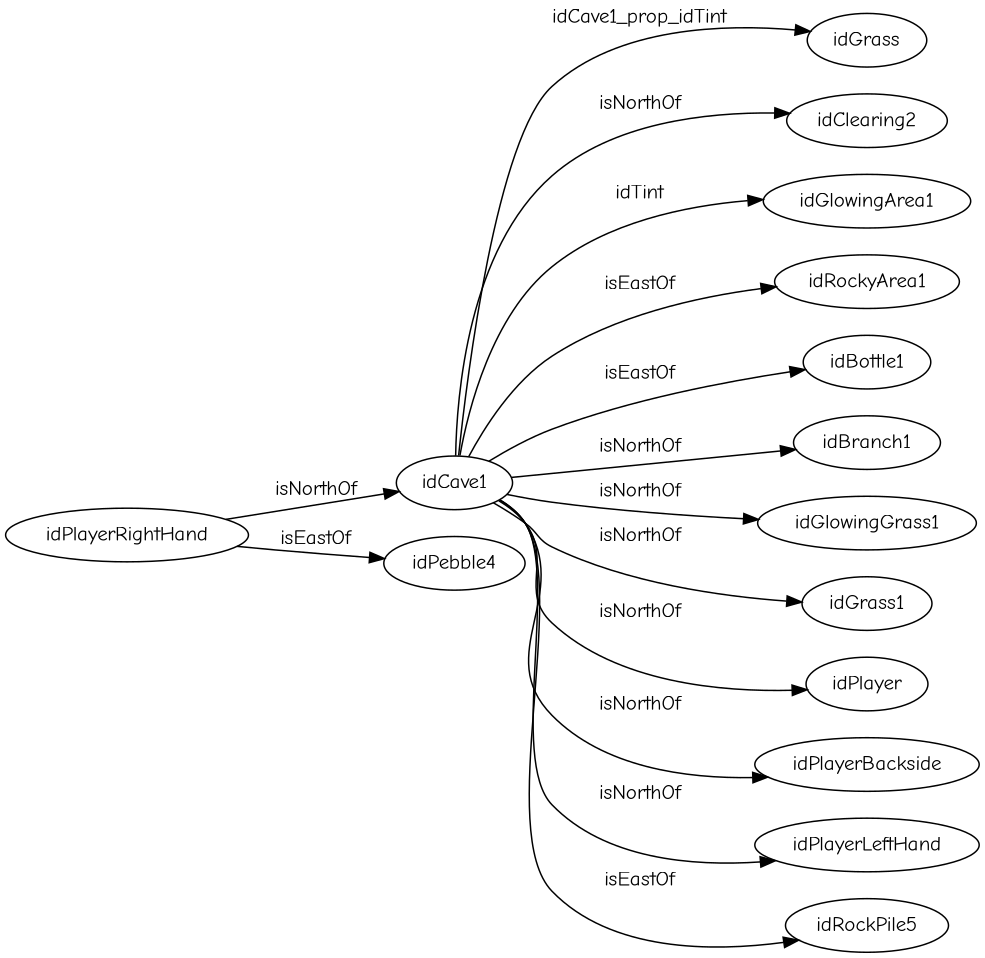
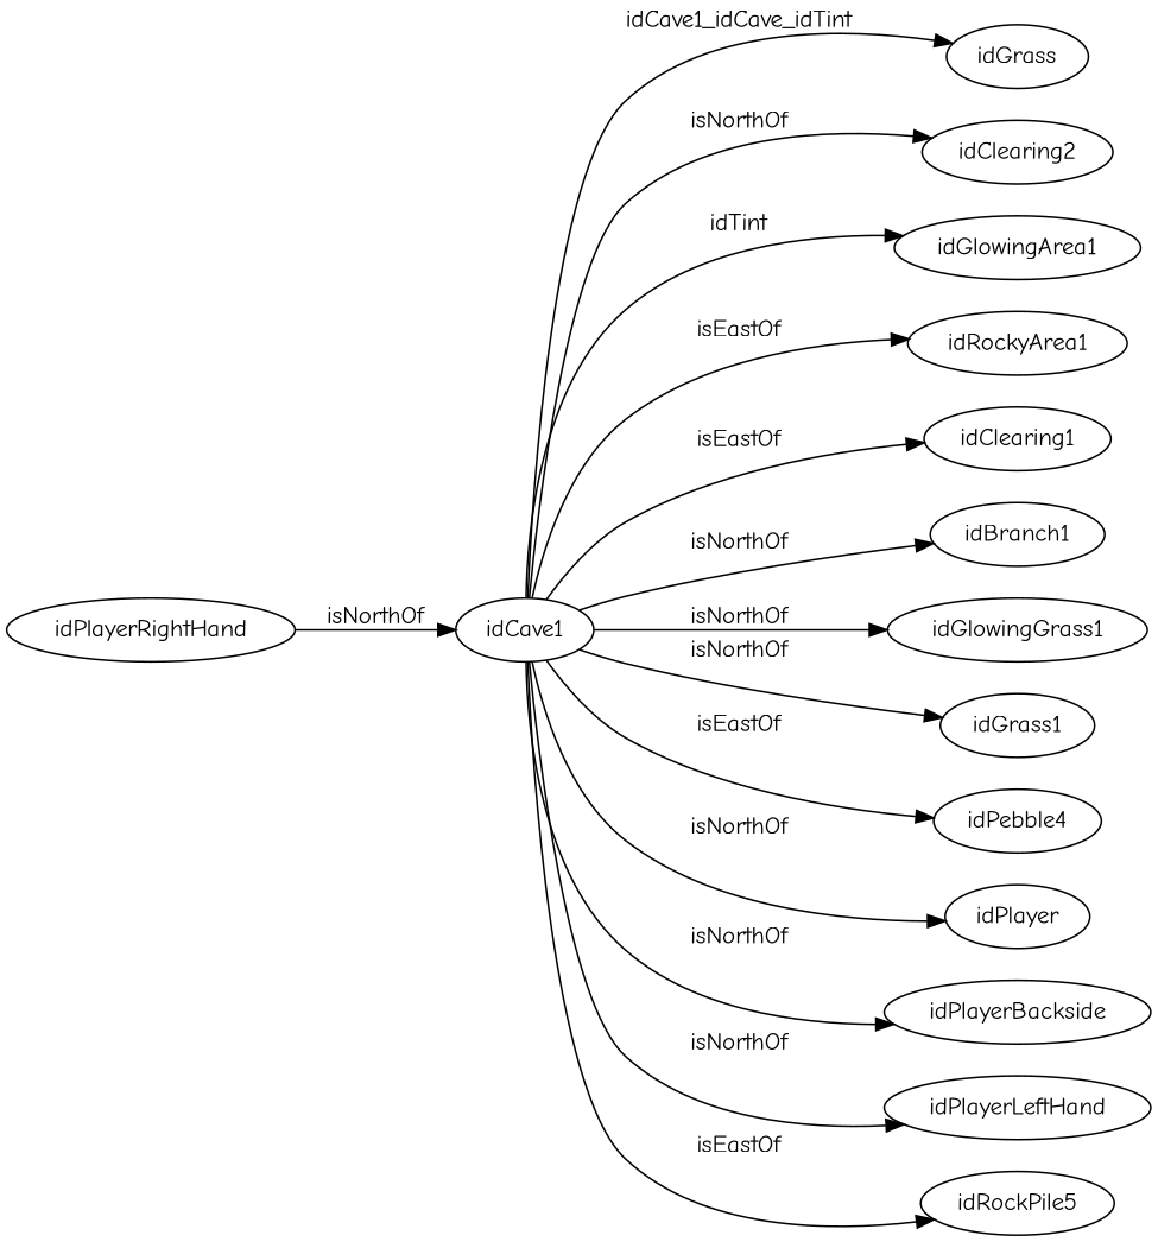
  strict digraph {
    fontname="Comic Neue"
    rankdir=LR
    node [fontname="Comic Neue"]
    edge [fontname="Comic Neue"]
    n1 [label=idGrass]
    idCave1
    n3 [label=idClearing2]
    idGlowingArea1
    idRockyArea1
-   idBottle1
+   idBottle1 [label=idClearing1]
    idBranch1
    idGlowingGrass1
    idGrass1
    n10 [label=idPebble4]
    idPlayer
    idPlayerBackside
    idPlayerLeftHand
    n14 [label=idRockPile5]
    idPlayerRightHand
-   idCave1 -> n1 [label=idCave1_prop_idTint]
+   idCave1 -> n1 [label=idCave1_idCave_idTint]
    idCave1 -> n3 [label=isNorthOf]
    idCave1 -> idGlowingArea1 [label=idTint]
    idCave1 -> idRockyArea1 [label=isEastOf]
    idCave1 -> idBottle1 [label=isEastOf]
    idCave1 -> idBranch1 [label=isNorthOf]
    idCave1 -> idGlowingGrass1 [label=isNorthOf]
    idCave1 -> idGrass1 [label=isNorthOf]
-   idPlayerRightHand -> n10 [label=isEastOf]
+   idCave1 -> n10 [label=isEastOf]
    idCave1 -> idPlayer [label=isNorthOf]
    idCave1 -> idPlayerBackside [label=isNorthOf]
    idCave1 -> idPlayerLeftHand [label=isNorthOf]
    idCave1 -> n14 [label=isEastOf]
    idPlayerRightHand -> idCave1 [label=isNorthOf]
  }
